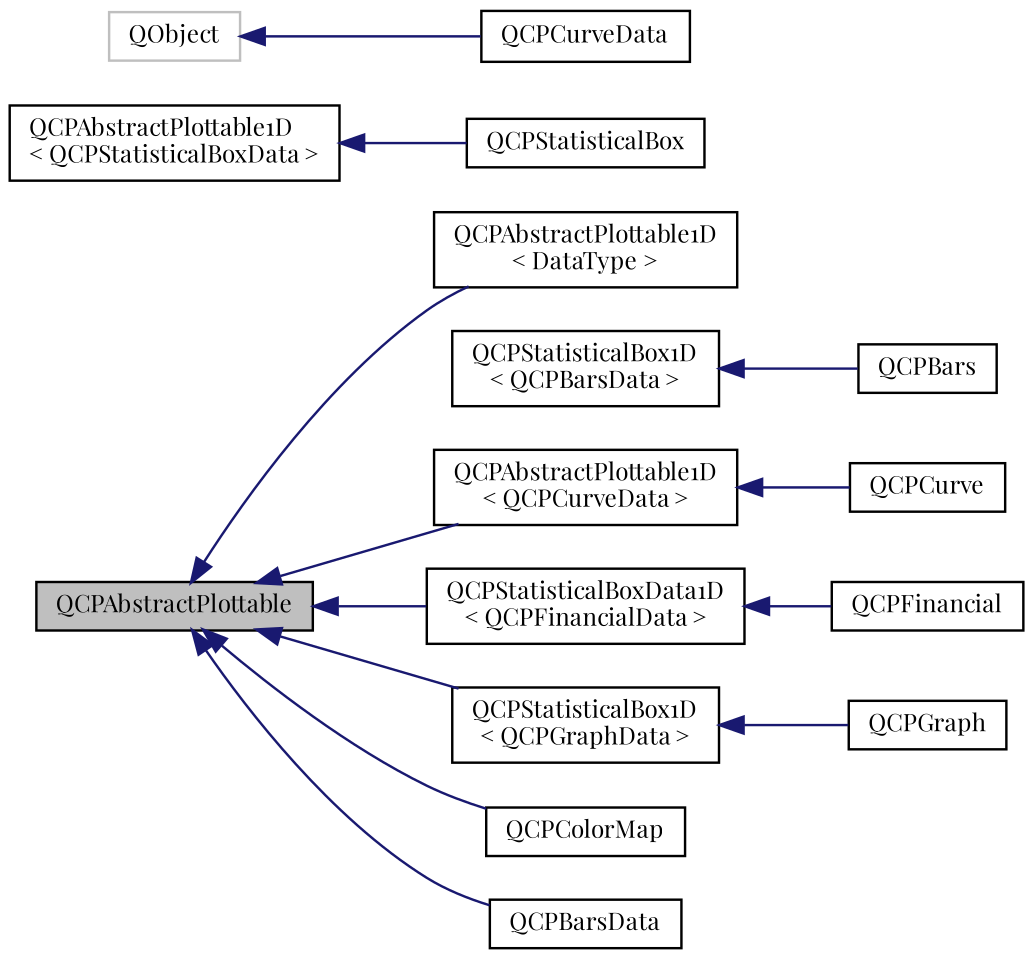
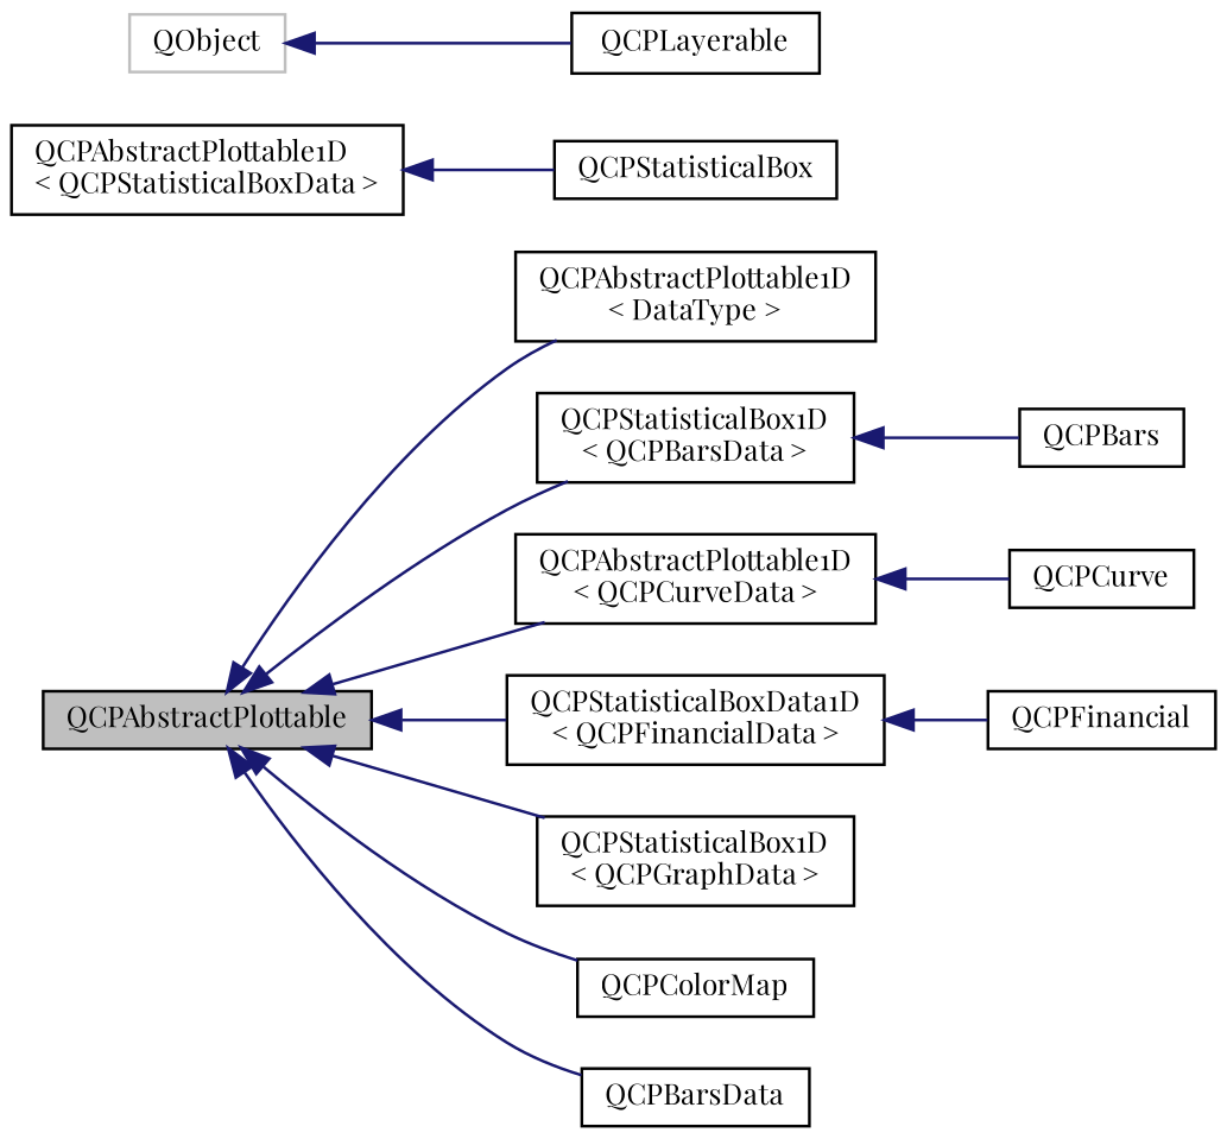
  digraph {
    fontname="Playfair Display"
    rankdir=LR
    node [color=black fillcolor=white fontname="Playfair Display" fontsize=10 shape=record style=filled]
    edge [color=midnightblue dir=back fontname="Playfair Display" fontsize=10 labelfontname=Helvetica labelfontsize=10 style=solid]
    n1 [fillcolor=grey75 fontcolor=black height=0.2 label=QCPAbstractPlottable width=0.4]
    n2 [height=0.2 label="QCPAbstractPlottable1D\l\< DataType \>" width=0.4]
    n3 [height=0.2 label="QCPStatisticalBox1D\l\< QCPBarsData \>" width=0.4]
    n4 [height=0.2 label="QCPAbstractPlottable1D\l\< QCPCurveData \>" width=0.4]
    n5 [height=0.2 label="QCPStatisticalBoxData1D\l\< QCPFinancialData \>" width=0.4]
    n6 [height=0.2 label="QCPStatisticalBox1D\l\< QCPGraphData \>" width=0.4]
    n7 [height=0.2 label=QCPColorMap width=0.4]
    n8 [height=0.2 label=QCPBarsData width=0.4]
    n9 [height=0.2 label=QCPBars width=0.4]
    n10 [height=0.2 label=QCPCurve width=0.4]
    n11 [height=0.2 label=QCPFinancial width=0.4]
-   n12 [height=0.2 label=QCPGraph width=0.4]
    n13 [height=0.2 label="QCPAbstractPlottable1D\l\< QCPStatisticalBoxData \>" width=0.4]
    n14 [height=0.2 label=QCPStatisticalBox width=0.4]
-   n15 [height=0.2 label=QCPCurveData width=0.4]
+   n15 [height=0.2 label=QCPLayerable width=0.4]
    n16 [color=grey75 height=0.2 label=QObject width=0.4]
    n1 -> n2
+   n1 -> n3
    n1 -> n4
    n1 -> n5
    n1 -> n6
    n1 -> n7
    n1 -> n8
    n3 -> n9
    n4 -> n10
    n5 -> n11
-   n6 -> n12
    n13 -> n14
    n16 -> n15
  }
